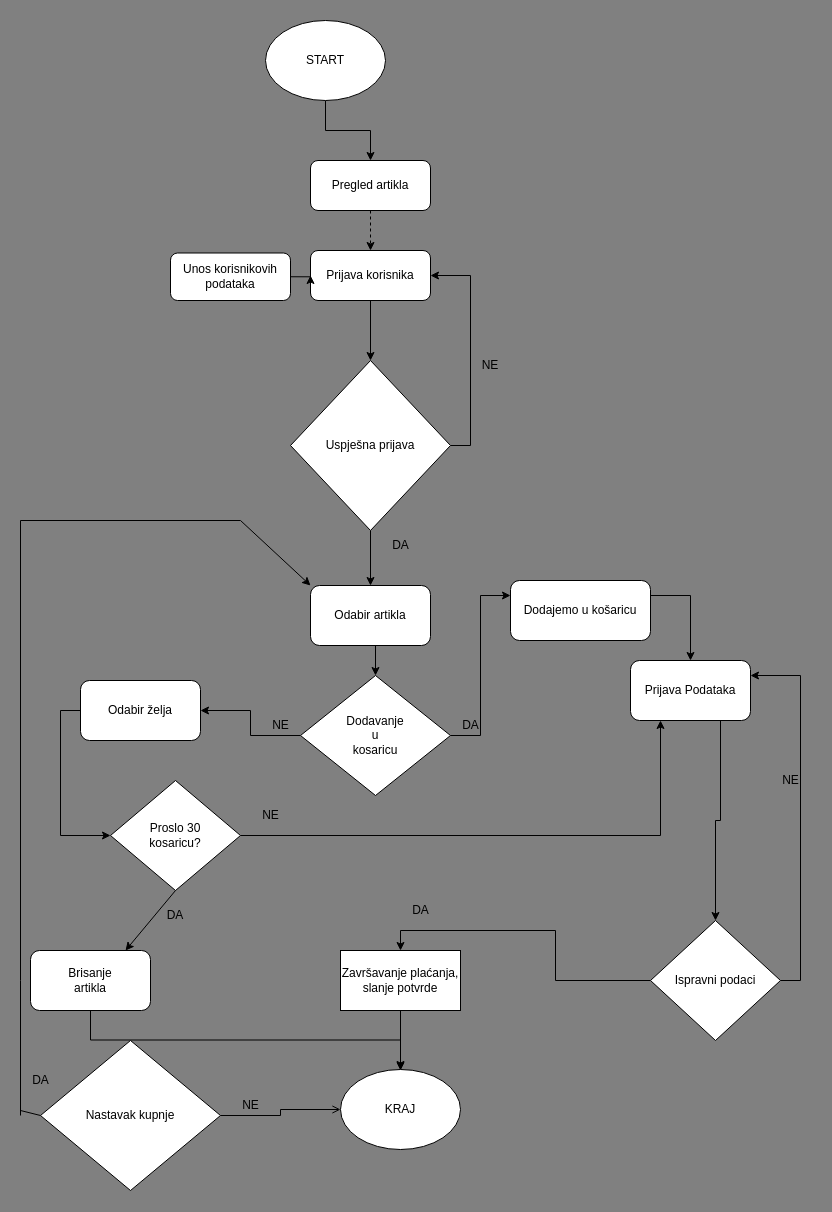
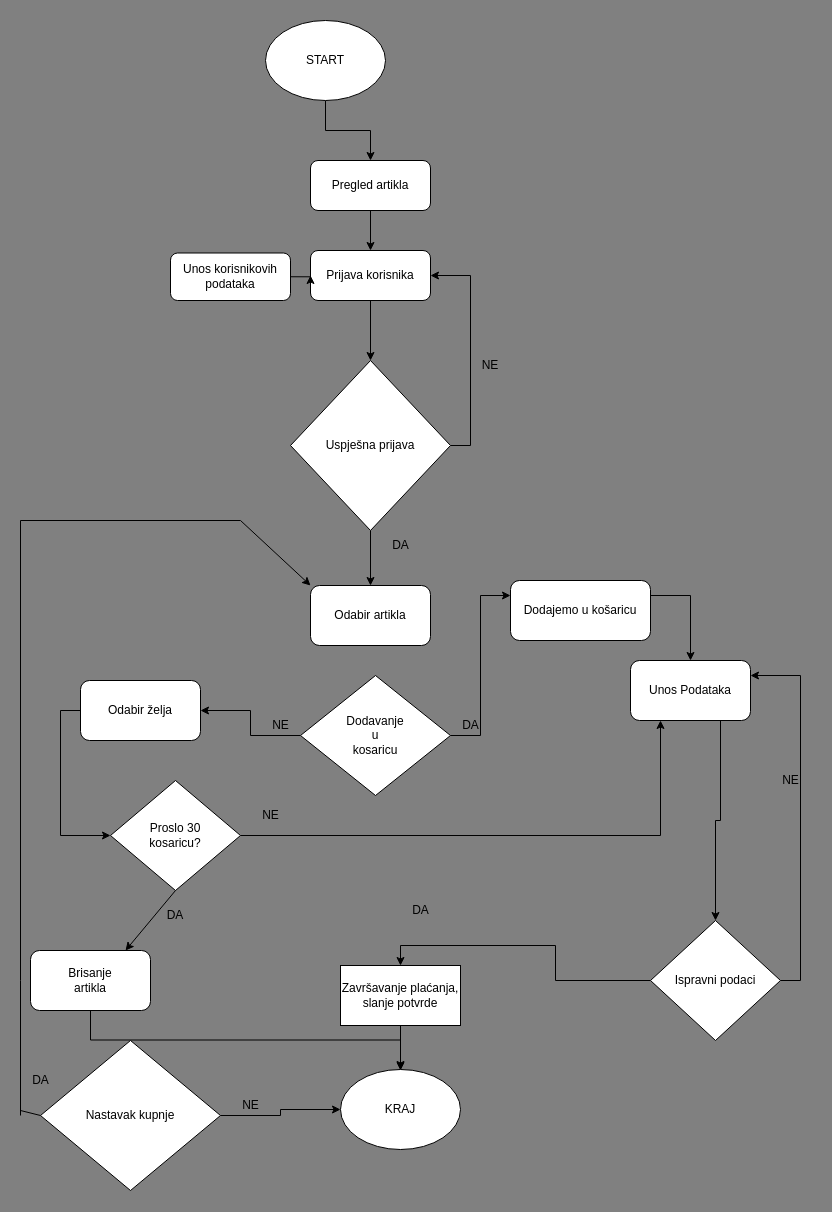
  <mxCell id="0" />
  <mxCell id="1" parent="0" />
  <mxCell id="2" style="edgeStyle=orthogonalEdgeStyle;rounded=0;orthogonalLoop=1;jettySize=auto;html=1;exitX=0.5;exitY=1;exitDx=0;exitDy=0;entryX=0.5;entryY=0;entryDx=0;entryDy=0;" edge="1" parent="1" source="3" target="5"><mxGeometry relative="1" as="geometry" /></mxCell>
  <mxCell id="3" value="START" style="ellipse;whiteSpace=wrap;html=1;fillColor=#FFFFFF;" vertex="1" parent="1"><mxGeometry x="265" y="20" width="120" height="80" as="geometry" /></mxCell>
- <mxCell id="4" style="edgeStyle=orthogonalEdgeStyle;rounded=0;orthogonalLoop=1;jettySize=auto;html=1;exitX=0.5;exitY=1;exitDx=0;exitDy=0;entryX=0.5;entryY=0;entryDx=0;entryDy=0;dashed=1;" edge="1" parent="1" source="5" target="6"><mxGeometry relative="1" as="geometry" /></mxCell>
+ <mxCell id="4" style="edgeStyle=orthogonalEdgeStyle;rounded=0;orthogonalLoop=1;jettySize=auto;html=1;exitX=0.5;exitY=1;exitDx=0;exitDy=0;entryX=0.5;entryY=0;entryDx=0;entryDy=0;" edge="1" parent="1" source="5" target="6"><mxGeometry relative="1" as="geometry" /></mxCell>
  <mxCell id="5" value="Pregled artikla " style="rounded=1;whiteSpace=wrap;html=1;" vertex="1" parent="1"><mxGeometry x="310" y="160" width="120" height="50" as="geometry" /></mxCell>
  <mxCell id="6" value="Prijava korisnika" style="rounded=1;whiteSpace=wrap;html=1;" vertex="1" parent="1"><mxGeometry x="310" y="250" width="120" height="50" as="geometry" /></mxCell>
  <mxCell id="7" value="" style="endArrow=classic;html=1;rounded=0;exitX=0.5;exitY=1;exitDx=0;exitDy=0;" edge="1" parent="1" source="6" target="10"><mxGeometry width="50" height="50" relative="1" as="geometry"><mxPoint x="400" y="410" as="sourcePoint" /><mxPoint x="410" y="280" as="targetPoint" /></mxGeometry></mxCell>
  <mxCell id="8" style="edgeStyle=orthogonalEdgeStyle;rounded=0;orthogonalLoop=1;jettySize=auto;html=1;exitX=1;exitY=0.5;exitDx=0;exitDy=0;entryX=1;entryY=0.5;entryDx=0;entryDy=0;" edge="1" parent="1" source="10" target="6"><mxGeometry relative="1" as="geometry" /></mxCell>
  <mxCell id="9" style="edgeStyle=orthogonalEdgeStyle;rounded=0;orthogonalLoop=1;jettySize=auto;html=1;exitX=0.5;exitY=1;exitDx=0;exitDy=0;" edge="1" parent="1" source="10" target="13"><mxGeometry relative="1" as="geometry" /></mxCell>
  <mxCell id="10" value="Uspješna prijava" style="rhombus;whiteSpace=wrap;html=1;" vertex="1" parent="1"><mxGeometry x="290" y="360" width="160" height="170" as="geometry" /></mxCell>
  <mxCell id="11" value="NE" style="text;html=1;strokeColor=none;fillColor=none;align=center;verticalAlign=middle;whiteSpace=wrap;rounded=0;" vertex="1" parent="1"><mxGeometry x="460" y="350" width="60" height="30" as="geometry" /></mxCell>
- <mxCell id="12" style="edgeStyle=orthogonalEdgeStyle;rounded=0;orthogonalLoop=1;jettySize=auto;html=1;exitX=0.5;exitY=1;exitDx=0;exitDy=0;entryX=0.5;entryY=0;entryDx=0;entryDy=0;" edge="1" parent="1" source="13" target="37"><mxGeometry relative="1" as="geometry" /></mxCell>
  <mxCell id="13" value="Odabir artikla" style="rounded=1;whiteSpace=wrap;html=1;" vertex="1" parent="1"><mxGeometry x="310" y="585" width="120" height="60" as="geometry" /></mxCell>
  <mxCell id="14" style="edgeStyle=orthogonalEdgeStyle;rounded=0;orthogonalLoop=1;jettySize=auto;html=1;exitX=0.75;exitY=1;exitDx=0;exitDy=0;entryX=0.5;entryY=0;entryDx=0;entryDy=0;" edge="1" parent="1" source="15" target="25"><mxGeometry relative="1" as="geometry" /></mxCell>
- <mxCell id="15" value="Prijava Podataka" style="rounded=1;whiteSpace=wrap;html=1;" vertex="1" parent="1"><mxGeometry x="630" y="660" width="120" height="60" as="geometry" /></mxCell>
+ <mxCell id="15" value="Unos Podataka" style="rounded=1;whiteSpace=wrap;html=1;" vertex="1" parent="1"><mxGeometry x="630" y="660" width="120" height="60" as="geometry" /></mxCell>
  <mxCell id="16" style="edgeStyle=orthogonalEdgeStyle;rounded=0;orthogonalLoop=1;jettySize=auto;html=1;exitX=0;exitY=0.5;exitDx=0;exitDy=0;entryX=0;entryY=0.5;entryDx=0;entryDy=0;" edge="1" parent="1" source="17" target="20"><mxGeometry relative="1" as="geometry" /></mxCell>
  <mxCell id="17" value="Odabir želja" style="rounded=1;whiteSpace=wrap;html=1;" vertex="1" parent="1"><mxGeometry x="80" y="680" width="120" height="60" as="geometry" /></mxCell>
  <mxCell id="18" value="DA" style="text;html=1;align=center;verticalAlign=middle;resizable=0;points=[];autosize=1;strokeColor=none;fillColor=none;" vertex="1" parent="1"><mxGeometry x="380" y="530" width="40" height="30" as="geometry" /></mxCell>
  <mxCell id="19" style="edgeStyle=orthogonalEdgeStyle;rounded=0;orthogonalLoop=1;jettySize=auto;html=1;exitX=1;exitY=0.5;exitDx=0;exitDy=0;entryX=0.25;entryY=1;entryDx=0;entryDy=0;" edge="1" parent="1" source="20" target="15"><mxGeometry relative="1" as="geometry" /></mxCell>
  <mxCell id="20" value="&lt;div&gt;Proslo 30 &lt;br&gt;&lt;/div&gt;&lt;div&gt;kosaricu?&lt;br&gt;&lt;/div&gt;" style="rhombus;whiteSpace=wrap;html=1;" vertex="1" parent="1"><mxGeometry x="110" y="780" width="130" height="110" as="geometry" /></mxCell>
  <mxCell id="21" value="" style="endArrow=classic;html=1;rounded=0;exitX=0.5;exitY=1;exitDx=0;exitDy=0;entryX=0.5;entryY=0;entryDx=0;entryDy=0;" edge="1" parent="1" source="20"><mxGeometry width="50" height="50" relative="1" as="geometry"><mxPoint x="390" y="670" as="sourcePoint" /><mxPoint x="125" y="950" as="targetPoint" /></mxGeometry></mxCell>
  <mxCell id="22" value="DA" style="text;html=1;strokeColor=none;fillColor=none;align=center;verticalAlign=middle;whiteSpace=wrap;rounded=0;" vertex="1" parent="1"><mxGeometry x="145" y="900" width="60" height="30" as="geometry" /></mxCell>
  <mxCell id="23" style="edgeStyle=orthogonalEdgeStyle;rounded=0;orthogonalLoop=1;jettySize=auto;html=1;exitX=1;exitY=0.5;exitDx=0;exitDy=0;entryX=1;entryY=0.25;entryDx=0;entryDy=0;" edge="1" parent="1" source="25" target="15"><mxGeometry relative="1" as="geometry" /></mxCell>
  <mxCell id="24" style="edgeStyle=orthogonalEdgeStyle;rounded=0;orthogonalLoop=1;jettySize=auto;html=1;exitX=0;exitY=0.5;exitDx=0;exitDy=0;entryX=0.5;entryY=0;entryDx=0;entryDy=0;" edge="1" parent="1" source="25" target="27"><mxGeometry relative="1" as="geometry" /></mxCell>
  <mxCell id="25" value="Ispravni podaci" style="rhombus;whiteSpace=wrap;html=1;" vertex="1" parent="1"><mxGeometry x="650" y="920" width="130" height="120" as="geometry" /></mxCell>
  <mxCell id="26" style="edgeStyle=orthogonalEdgeStyle;rounded=0;orthogonalLoop=1;jettySize=auto;html=1;exitX=0.5;exitY=1;exitDx=0;exitDy=0;" edge="1" parent="1" source="27"><mxGeometry relative="1" as="geometry"><mxPoint x="400" y="1070" as="targetPoint" /></mxGeometry></mxCell>
- <mxCell id="27" value="Završavanje plaćanja, slanje potvrde" style="rounded=0;whiteSpace=wrap;html=1;" vertex="1" parent="1"><mxGeometry x="340" y="950" width="120" height="60" as="geometry" /></mxCell>
+ <mxCell id="27" value="Završavanje plaćanja, slanje potvrde" style="rounded=0;whiteSpace=wrap;html=1;" vertex="1" parent="1"><mxGeometry x="340" y="965" width="120" height="60" as="geometry" /></mxCell>
  <mxCell id="28" value="DA" style="text;html=1;align=center;verticalAlign=middle;resizable=0;points=[];autosize=1;strokeColor=none;fillColor=none;" vertex="1" parent="1"><mxGeometry x="400" y="895" width="40" height="30" as="geometry" /></mxCell>
  <mxCell id="29" value="KRAJ" style="ellipse;whiteSpace=wrap;html=1;" vertex="1" parent="1"><mxGeometry x="340" y="1069" width="120" height="80" as="geometry" /></mxCell>
  <mxCell id="30" style="edgeStyle=orthogonalEdgeStyle;rounded=0;orthogonalLoop=1;jettySize=auto;html=1;exitX=1;exitY=0.5;exitDx=0;exitDy=0;entryX=0;entryY=0.5;entryDx=0;entryDy=0;" edge="1" parent="1" source="31" target="6"><mxGeometry relative="1" as="geometry" /></mxCell>
  <mxCell id="31" value="Unos korisnikovih podataka" style="rounded=1;whiteSpace=wrap;html=1;fillColor=#FFFFFF;" vertex="1" parent="1"><mxGeometry x="170" y="252.5" width="120" height="47.5" as="geometry" /></mxCell>
  <mxCell id="32" value="" style="endArrow=none;html=1;rounded=0;" edge="1" parent="1"><mxGeometry width="50" height="50" relative="1" as="geometry"><mxPoint x="20" y="980" as="sourcePoint" /><mxPoint x="20" y="520" as="targetPoint" /></mxGeometry></mxCell>
  <mxCell id="33" value="" style="endArrow=none;html=1;rounded=0;" edge="1" parent="1"><mxGeometry width="50" height="50" relative="1" as="geometry"><mxPoint x="20" y="520" as="sourcePoint" /><mxPoint x="240" y="520" as="targetPoint" /></mxGeometry></mxCell>
  <mxCell id="34" value="" style="endArrow=classic;html=1;rounded=0;entryX=0;entryY=0;entryDx=0;entryDy=0;" edge="1" parent="1" target="13"><mxGeometry width="50" height="50" relative="1" as="geometry"><mxPoint x="240" y="520" as="sourcePoint" /><mxPoint x="560" y="690" as="targetPoint" /></mxGeometry></mxCell>
  <mxCell id="35" style="edgeStyle=orthogonalEdgeStyle;rounded=0;orthogonalLoop=1;jettySize=auto;html=1;exitX=0;exitY=0.5;exitDx=0;exitDy=0;" edge="1" parent="1" source="37" target="17"><mxGeometry relative="1" as="geometry" /></mxCell>
  <mxCell id="36" style="edgeStyle=orthogonalEdgeStyle;rounded=0;orthogonalLoop=1;jettySize=auto;html=1;exitX=1;exitY=0.5;exitDx=0;exitDy=0;entryX=0;entryY=0.25;entryDx=0;entryDy=0;" edge="1" parent="1" source="37" target="51"><mxGeometry relative="1" as="geometry" /></mxCell>
  <mxCell id="37" value="&lt;div&gt;Dodavanje &lt;br&gt;&lt;/div&gt;&lt;div&gt;u&lt;/div&gt;&lt;div&gt;kosaricu&lt;br&gt;&lt;/div&gt;" style="rhombus;whiteSpace=wrap;html=1;fillColor=#FFFFFF;" vertex="1" parent="1"><mxGeometry x="300" y="675" width="150" height="120" as="geometry" /></mxCell>
  <mxCell id="38" value="NE" style="text;html=1;align=center;verticalAlign=middle;resizable=0;points=[];autosize=1;strokeColor=none;fillColor=none;" vertex="1" parent="1"><mxGeometry x="260" y="710" width="40" height="30" as="geometry" /></mxCell>
  <mxCell id="39" value="DA" style="text;html=1;align=center;verticalAlign=middle;resizable=0;points=[];autosize=1;strokeColor=none;fillColor=none;" vertex="1" parent="1"><mxGeometry x="450" y="710" width="40" height="30" as="geometry" /></mxCell>
  <mxCell id="40" value="NE" style="text;html=1;align=center;verticalAlign=middle;resizable=0;points=[];autosize=1;strokeColor=none;fillColor=none;" vertex="1" parent="1"><mxGeometry x="770" y="765" width="40" height="30" as="geometry" /></mxCell>
  <mxCell id="41" value="NE" style="text;html=1;align=center;verticalAlign=middle;resizable=0;points=[];autosize=1;strokeColor=none;fillColor=none;" vertex="1" parent="1"><mxGeometry x="250" y="800" width="40" height="30" as="geometry" /></mxCell>
  <mxCell id="42" style="edgeStyle=orthogonalEdgeStyle;rounded=0;orthogonalLoop=1;jettySize=auto;html=1;exitX=0.5;exitY=1;exitDx=0;exitDy=0;" edge="1" parent="1" source="43" target="29"><mxGeometry relative="1" as="geometry" /></mxCell>
  <mxCell id="43" value="&lt;div&gt;Brisanje&lt;/div&gt;&lt;div&gt;artikla&lt;br&gt;&lt;/div&gt;" style="rounded=1;whiteSpace=wrap;html=1;fillColor=#FFFFFF;" vertex="1" parent="1"><mxGeometry x="30" y="950" width="120" height="60" as="geometry" /></mxCell>
- <mxCell id="44" style="edgeStyle=orthogonalEdgeStyle;rounded=0;orthogonalLoop=1;jettySize=auto;html=1;exitX=1;exitY=0.5;exitDx=0;exitDy=0;entryX=0;entryY=0.5;entryDx=0;entryDy=0;endArrow=open;" edge="1" parent="1" source="45" target="29"><mxGeometry relative="1" as="geometry" /></mxCell>
+ <mxCell id="44" style="edgeStyle=orthogonalEdgeStyle;rounded=0;orthogonalLoop=1;jettySize=auto;html=1;exitX=1;exitY=0.5;exitDx=0;exitDy=0;entryX=0;entryY=0.5;entryDx=0;entryDy=0;" edge="1" parent="1" source="45" target="29"><mxGeometry relative="1" as="geometry" /></mxCell>
  <mxCell id="45" value="Nastavak kupnje" style="rhombus;whiteSpace=wrap;html=1;fillColor=#FFFFFF;" vertex="1" parent="1"><mxGeometry x="40" y="1040" width="180" height="150" as="geometry" /></mxCell>
  <mxCell id="46" value="" style="endArrow=none;html=1;rounded=0;" edge="1" parent="1"><mxGeometry width="50" height="50" relative="1" as="geometry"><mxPoint x="20" y="1115" as="sourcePoint" /><mxPoint x="20" y="980" as="targetPoint" /></mxGeometry></mxCell>
  <mxCell id="47" value="" style="endArrow=none;html=1;rounded=0;entryX=0;entryY=0.5;entryDx=0;entryDy=0;" edge="1" parent="1" target="45"><mxGeometry width="50" height="50" relative="1" as="geometry"><mxPoint x="20" y="1110" as="sourcePoint" /><mxPoint x="560" y="840" as="targetPoint" /></mxGeometry></mxCell>
  <mxCell id="48" value="DA" style="text;html=1;align=center;verticalAlign=middle;resizable=0;points=[];autosize=1;strokeColor=none;fillColor=none;" vertex="1" parent="1"><mxGeometry x="20" y="1065" width="40" height="30" as="geometry" /></mxCell>
  <mxCell id="49" value="NE" style="text;html=1;align=center;verticalAlign=middle;resizable=0;points=[];autosize=1;strokeColor=none;fillColor=none;" vertex="1" parent="1"><mxGeometry x="230" y="1090" width="40" height="30" as="geometry" /></mxCell>
  <mxCell id="50" style="edgeStyle=orthogonalEdgeStyle;rounded=0;orthogonalLoop=1;jettySize=auto;html=1;exitX=1;exitY=0.25;exitDx=0;exitDy=0;entryX=0.5;entryY=0;entryDx=0;entryDy=0;" edge="1" parent="1" source="51" target="15"><mxGeometry relative="1" as="geometry" /></mxCell>
  <mxCell id="51" value="Dodajemo u košaricu" style="rounded=1;whiteSpace=wrap;html=1;fillColor=#FFFFFF;" vertex="1" parent="1"><mxGeometry x="510" y="580" width="140" height="60" as="geometry" /></mxCell>
